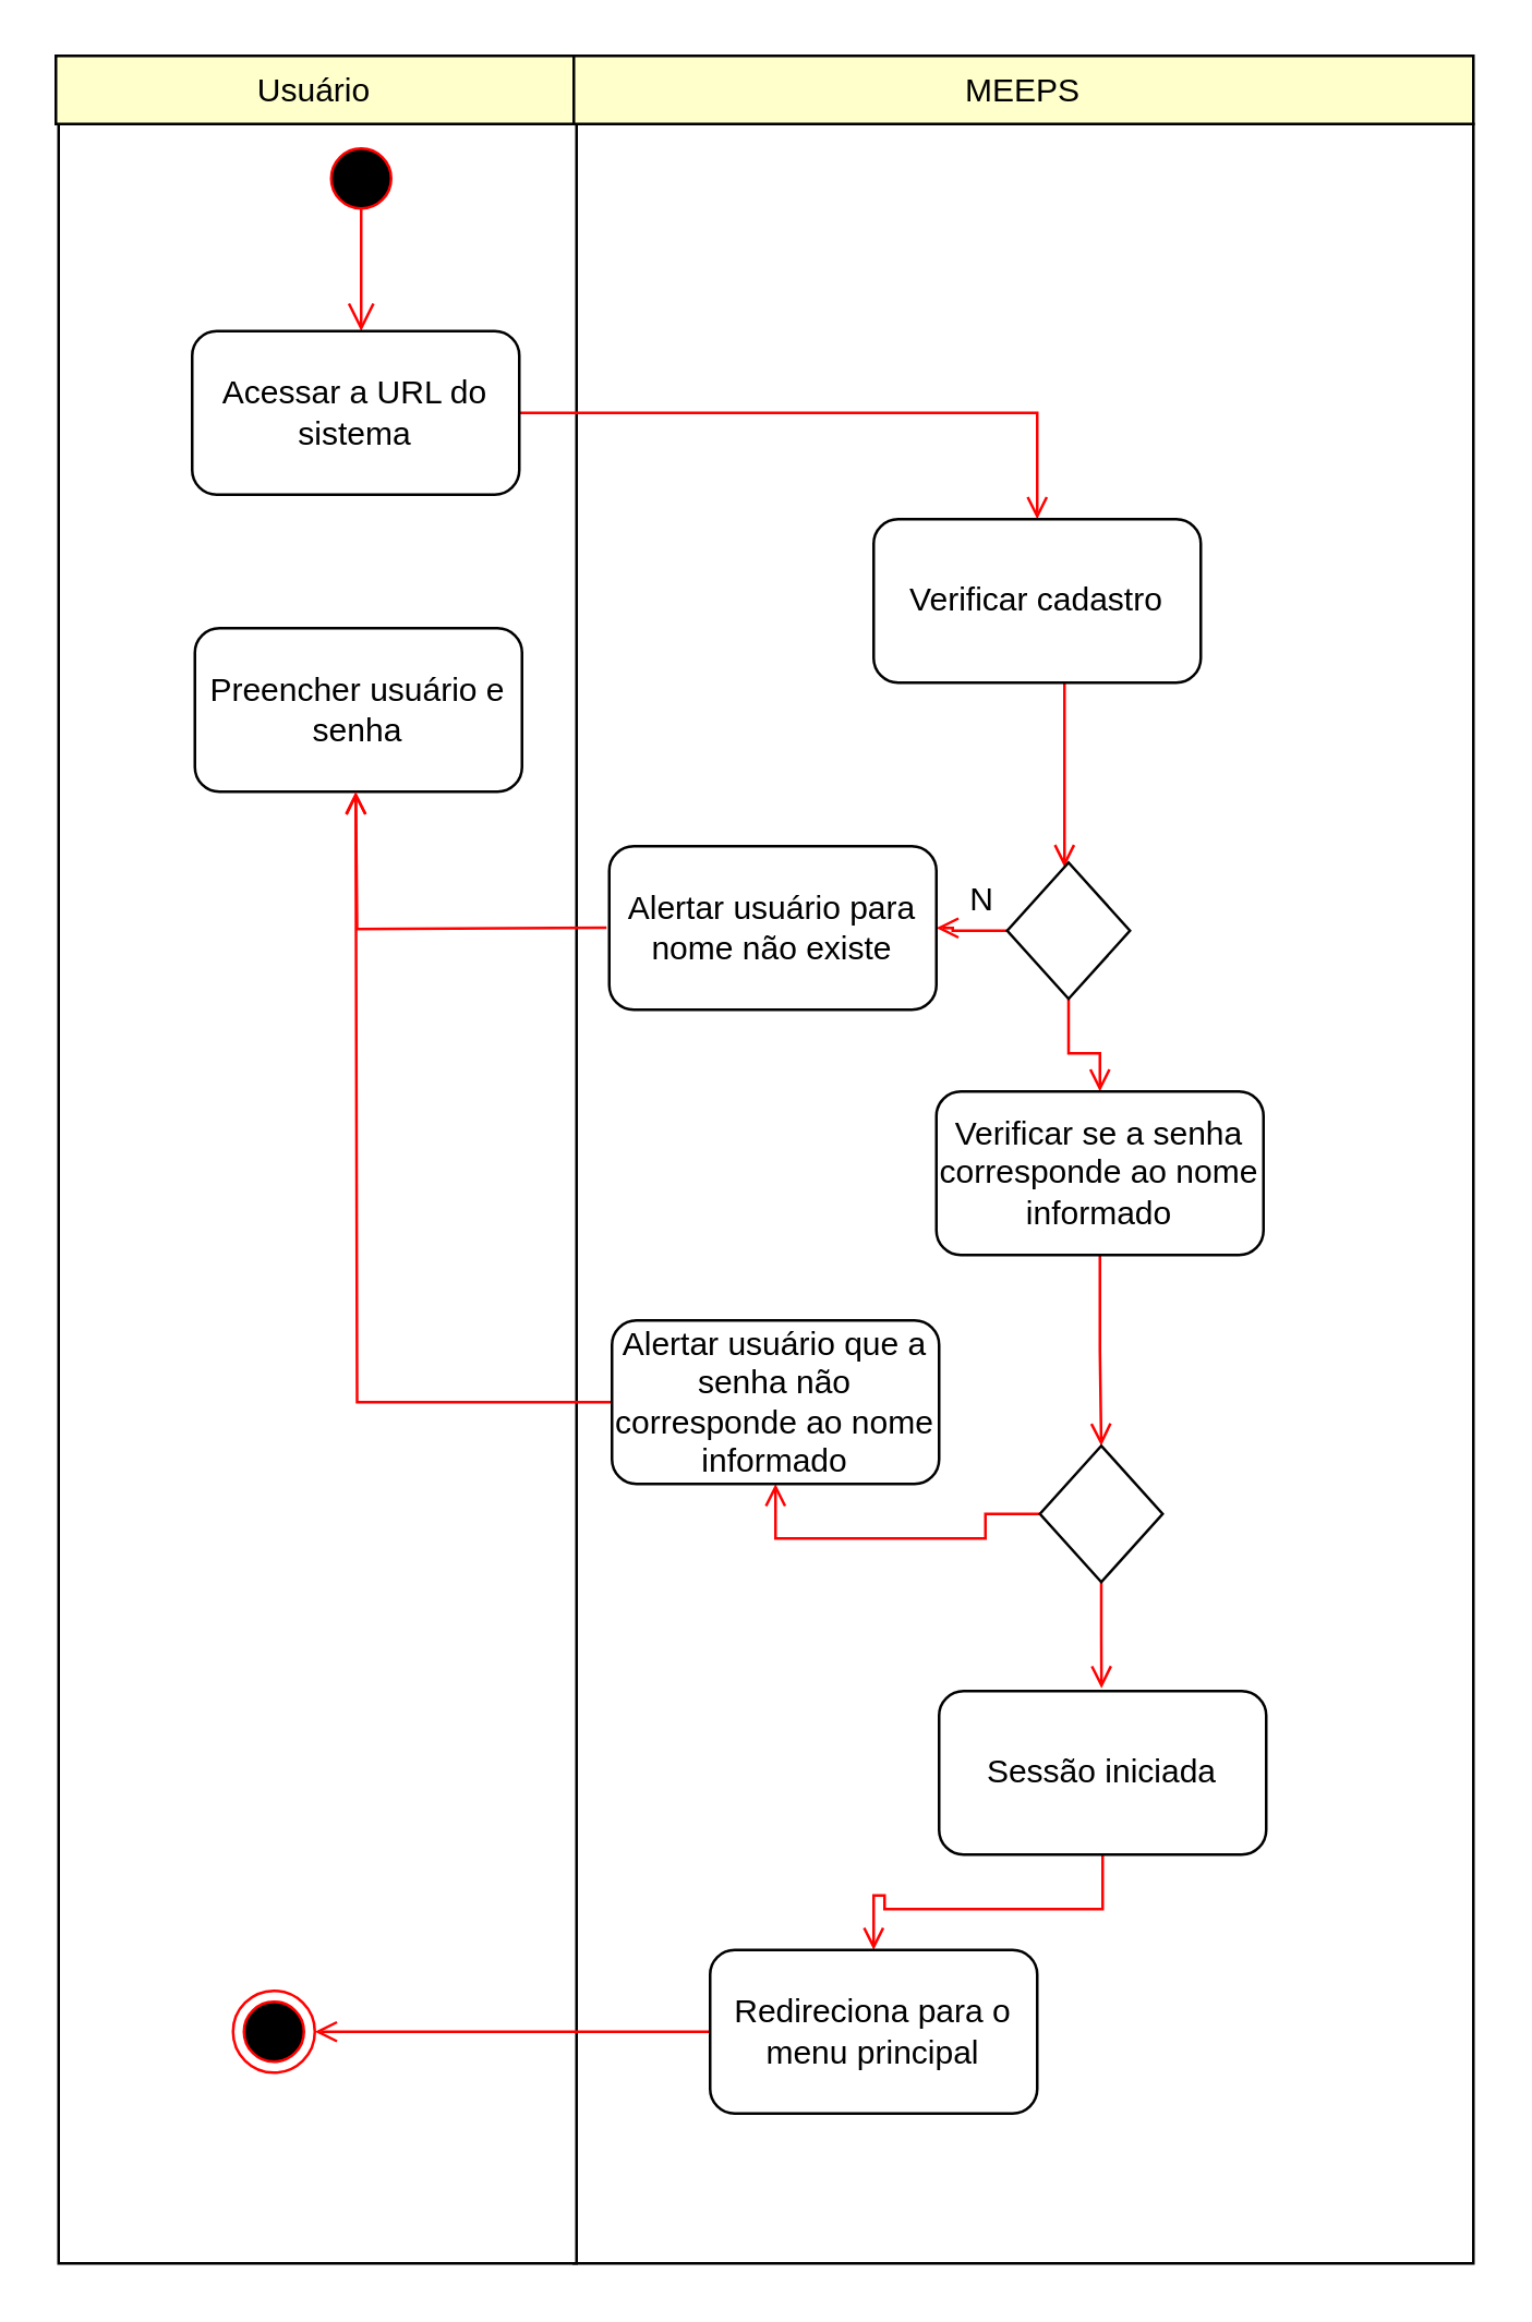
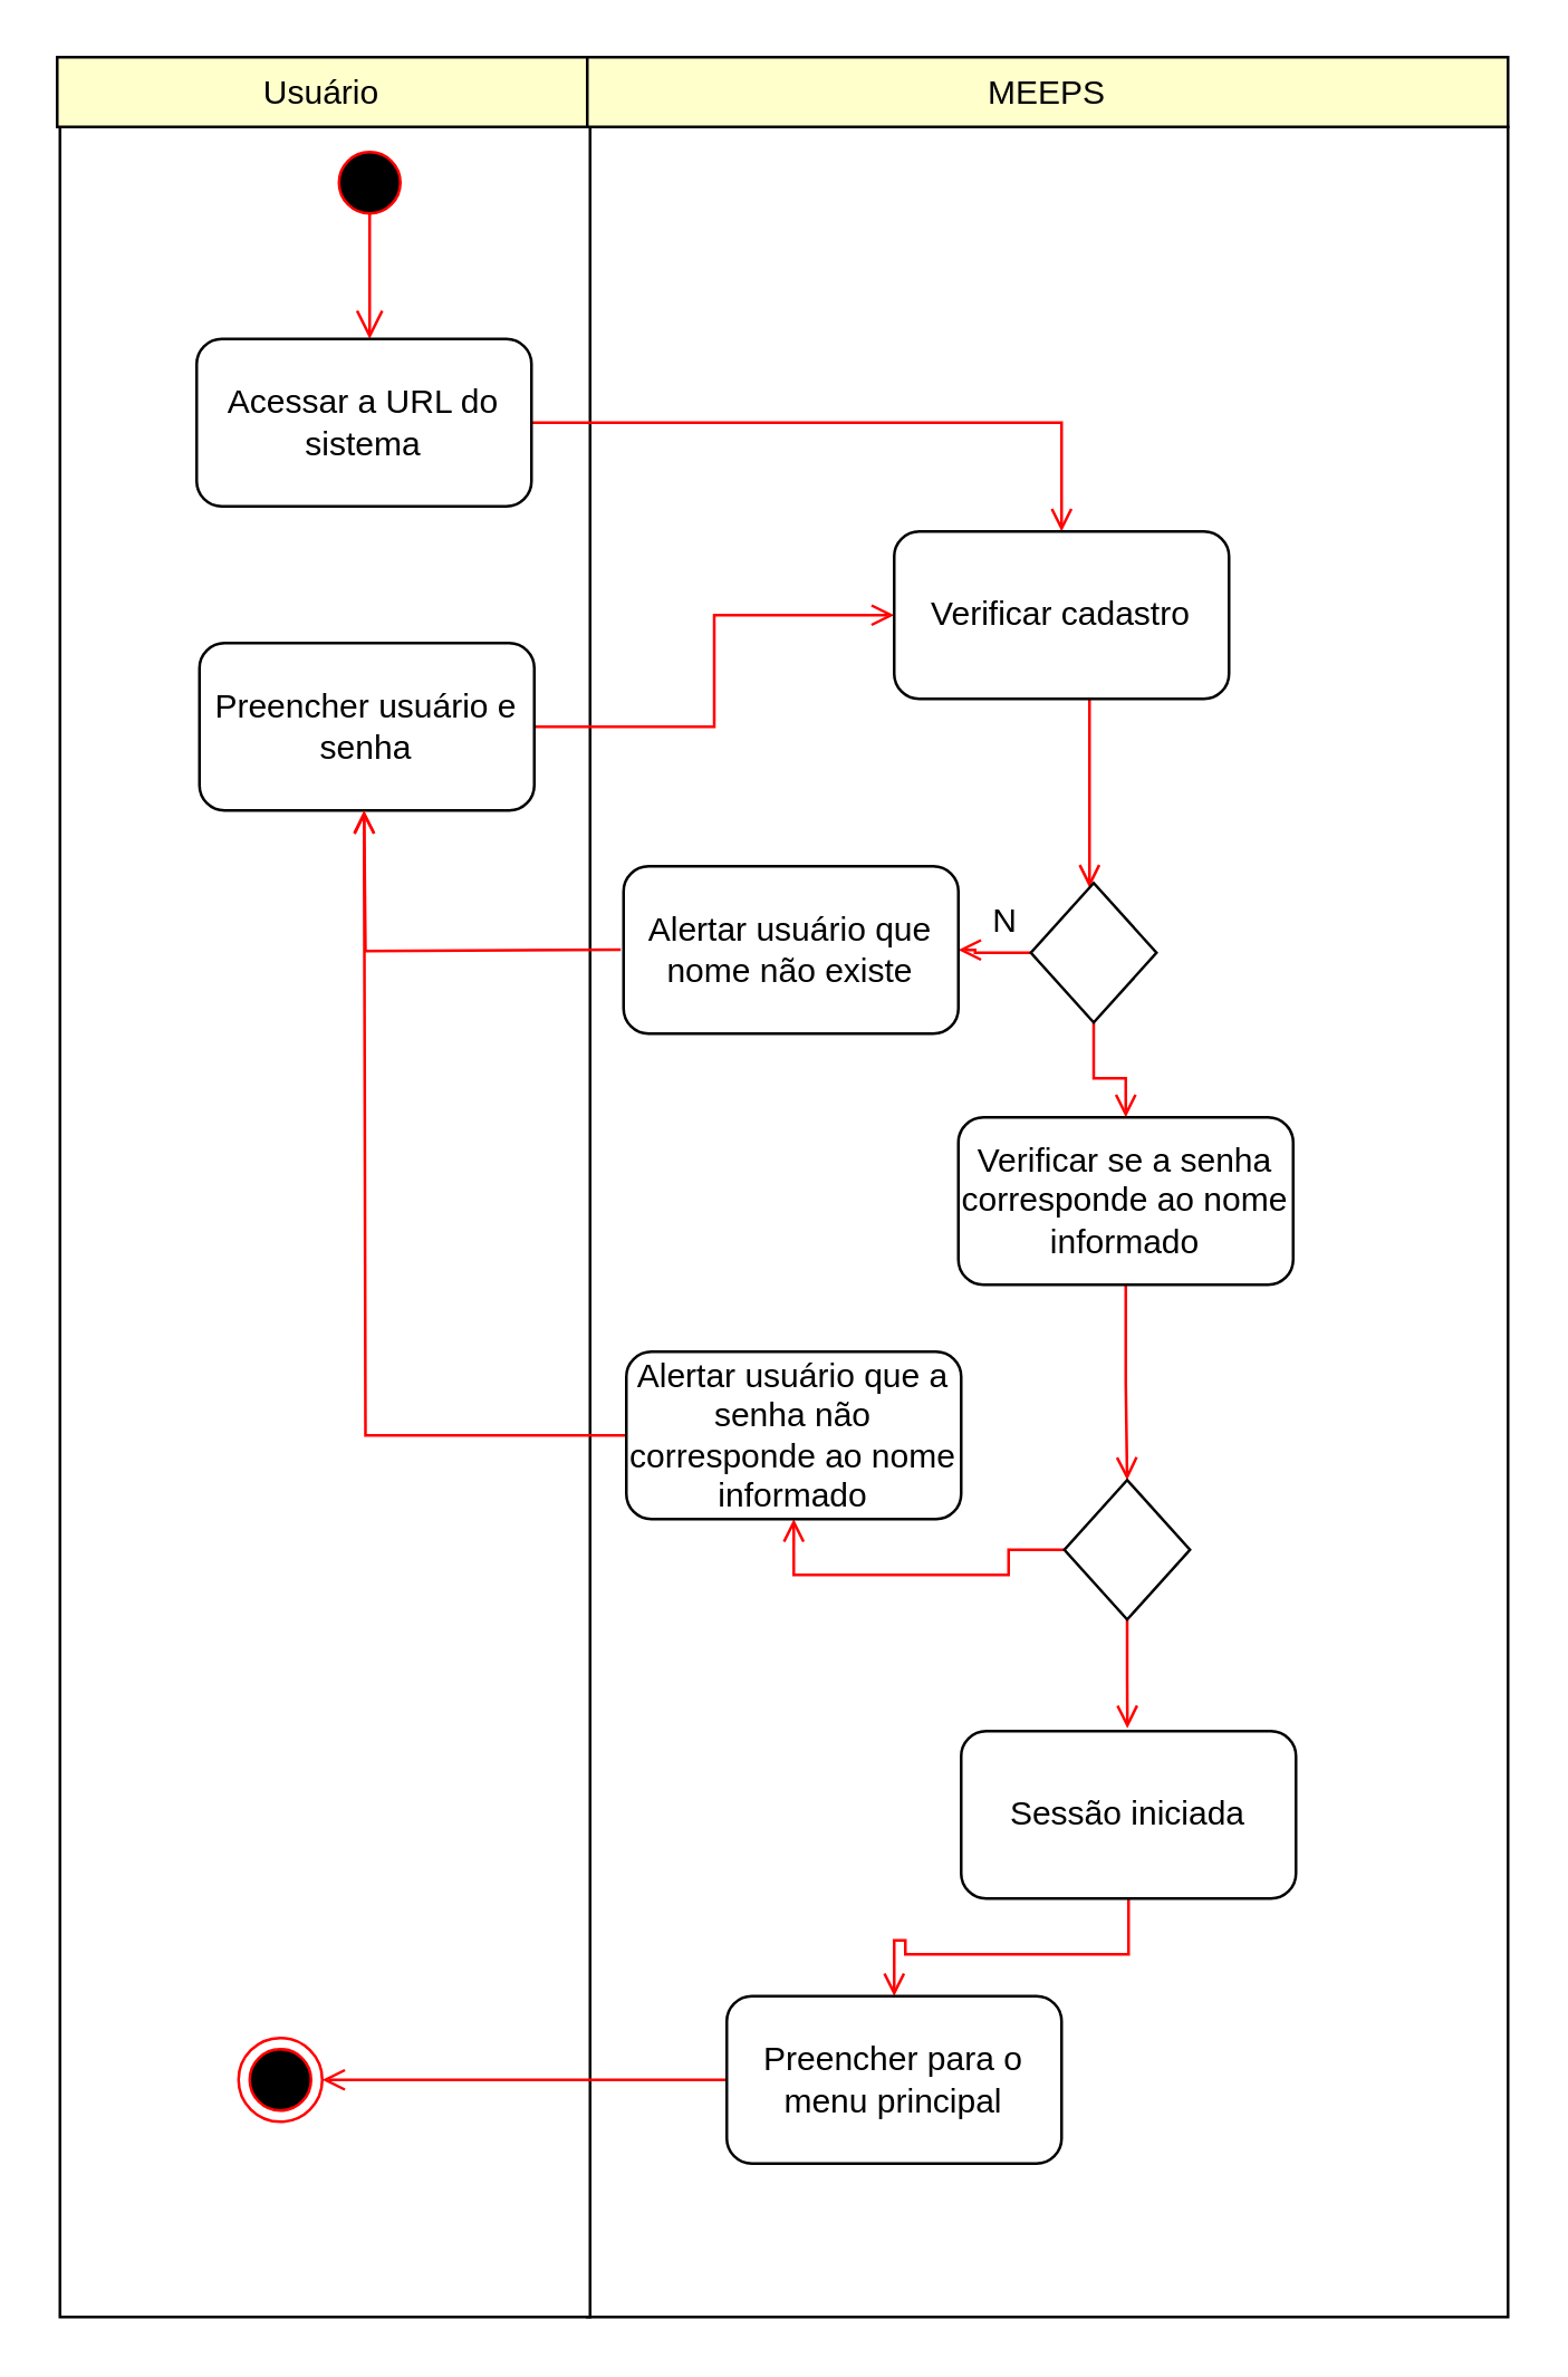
  <mxCell id="0" />
  <mxCell id="1" parent="0" />
  <mxCell id="2" value="" style="rounded=0;whiteSpace=wrap;html=1;" parent="1" vertex="1"><mxGeometry x="210" y="45" width="330" height="785" as="geometry" /></mxCell>
  <mxCell id="3" value="" style="rounded=0;whiteSpace=wrap;html=1;" parent="1" vertex="1"><mxGeometry x="21" y="45" width="190" height="785" as="geometry" /></mxCell>
  <mxCell id="4" value="" style="ellipse;html=1;shape=endState;fillColor=#000000;strokeColor=#ff0000;" parent="1" vertex="1"><mxGeometry x="85" y="730" width="30" height="30" as="geometry" /></mxCell>
  <mxCell id="5" value="Usuário" style="rounded=0;whiteSpace=wrap;html=1;strokeColor=#000000;fillColor=#FFFFCC;" parent="1" vertex="1"><mxGeometry x="20" y="20" width="190" height="25" as="geometry" /></mxCell>
  <mxCell id="6" value="MEEPS" style="rounded=0;whiteSpace=wrap;html=1;strokeColor=#000000;fillColor=#FFFFCC;" parent="1" vertex="1"><mxGeometry x="210" y="20" width="330" height="25" as="geometry" /></mxCell>
  <mxCell id="7" value="" style="ellipse;html=1;shape=startState;fillColor=#000000;strokeColor=#ff0000;" parent="1" vertex="1"><mxGeometry x="117" y="50" width="30" height="30" as="geometry" /></mxCell>
  <mxCell id="8" value="" style="edgeStyle=orthogonalEdgeStyle;html=1;verticalAlign=bottom;endArrow=open;endSize=8;strokeColor=#ff0000;" parent="1" edge="1"><mxGeometry relative="1" as="geometry"><mxPoint x="132" y="121" as="targetPoint" /><mxPoint x="132" y="76" as="sourcePoint" /></mxGeometry></mxCell>
  <mxCell id="9" value="" style="edgeStyle=orthogonalEdgeStyle;rounded=0;orthogonalLoop=1;jettySize=auto;html=1;strokeColor=#FF0000;endArrow=open;endFill=0;" edge="1" parent="1" source="10" target="14"><mxGeometry relative="1" as="geometry" /></mxCell>
  <mxCell id="10" value="Acessar a URL do sistema" style="rounded=1;whiteSpace=wrap;html=1;" parent="1" vertex="1"><mxGeometry x="70" y="121" width="120" height="60" as="geometry" /></mxCell>
+ <mxCell id="11" style="edgeStyle=orthogonalEdgeStyle;rounded=0;orthogonalLoop=1;jettySize=auto;html=1;strokeColor=#FF0000;endArrow=open;endFill=0;" edge="1" parent="1" source="12" target="14"><mxGeometry relative="1" as="geometry" /></mxCell>
  <mxCell id="12" value="Preencher usuário e senha" style="rounded=1;whiteSpace=wrap;html=1;" vertex="1" parent="1"><mxGeometry x="71" y="230" width="120" height="60" as="geometry" /></mxCell>
  <mxCell id="13" value="" style="edgeStyle=orthogonalEdgeStyle;rounded=0;orthogonalLoop=1;jettySize=auto;html=1;strokeColor=#FF0000;endArrow=open;endFill=0;" edge="1" parent="1" source="14" target="17"><mxGeometry relative="1" as="geometry"><Array as="points"><mxPoint x="390" y="310" /><mxPoint x="390" y="310" /></Array></mxGeometry></mxCell>
  <mxCell id="14" value="Verificar cadastro" style="rounded=1;whiteSpace=wrap;html=1;" vertex="1" parent="1"><mxGeometry x="320" y="190" width="120" height="60" as="geometry" /></mxCell>
  <mxCell id="15" value="" style="edgeStyle=orthogonalEdgeStyle;rounded=0;orthogonalLoop=1;jettySize=auto;html=1;strokeColor=#FF0000;endArrow=open;endFill=0;" edge="1" parent="1" source="17" target="19"><mxGeometry relative="1" as="geometry" /></mxCell>
  <mxCell id="16" value="" style="edgeStyle=orthogonalEdgeStyle;rounded=0;orthogonalLoop=1;jettySize=auto;html=1;strokeColor=#FF0000;endArrow=open;endFill=0;" edge="1" parent="1" source="17" target="22"><mxGeometry relative="1" as="geometry" /></mxCell>
  <mxCell id="17" value="" style="rhombus;whiteSpace=wrap;html=1;" vertex="1" parent="1"><mxGeometry x="369" y="316" width="45" height="50" as="geometry" /></mxCell>
  <mxCell id="18" style="edgeStyle=orthogonalEdgeStyle;rounded=0;orthogonalLoop=1;jettySize=auto;html=1;entryX=0.5;entryY=1;entryDx=0;entryDy=0;strokeColor=#FF0000;endArrow=open;endFill=0;" edge="1" parent="1"><mxGeometry relative="1" as="geometry"><mxPoint x="222" y="339.862" as="sourcePoint" /><mxPoint x="130" y="290.207" as="targetPoint" /></mxGeometry></mxCell>
- <mxCell id="19" value="Alertar usuário para nome não existe" style="rounded=1;whiteSpace=wrap;html=1;" vertex="1" parent="1"><mxGeometry x="223" y="310" width="120" height="60" as="geometry" /></mxCell>
+ <mxCell id="19" value="Alertar usuário que nome não existe" style="rounded=1;whiteSpace=wrap;html=1;" vertex="1" parent="1"><mxGeometry x="223" y="310" width="120" height="60" as="geometry" /></mxCell>
  <mxCell id="20" value="N" style="text;html=1;strokeColor=none;fillColor=none;align=center;verticalAlign=middle;whiteSpace=wrap;rounded=0;" vertex="1" parent="1"><mxGeometry x="340" y="320" width="40" height="20" as="geometry" /></mxCell>
  <mxCell id="21" value="" style="edgeStyle=orthogonalEdgeStyle;rounded=0;orthogonalLoop=1;jettySize=auto;html=1;strokeColor=#FF0000;endArrow=open;endFill=0;" edge="1" parent="1" source="22" target="25"><mxGeometry relative="1" as="geometry" /></mxCell>
  <mxCell id="22" value="Verificar se a senha corresponde ao nome informado" style="rounded=1;whiteSpace=wrap;html=1;" vertex="1" parent="1"><mxGeometry x="343" y="400" width="120" height="60" as="geometry" /></mxCell>
  <mxCell id="23" value="" style="edgeStyle=orthogonalEdgeStyle;rounded=0;orthogonalLoop=1;jettySize=auto;html=1;strokeColor=#FF0000;endArrow=open;endFill=0;" edge="1" parent="1" source="25"><mxGeometry relative="1" as="geometry"><mxPoint x="403.588" y="619" as="targetPoint" /></mxGeometry></mxCell>
  <mxCell id="24" style="edgeStyle=orthogonalEdgeStyle;rounded=0;orthogonalLoop=1;jettySize=auto;html=1;entryX=0.5;entryY=1;entryDx=0;entryDy=0;strokeColor=#FF0000;endArrow=open;endFill=0;" edge="1" parent="1" source="25" target="29"><mxGeometry relative="1" as="geometry" /></mxCell>
  <mxCell id="25" value="" style="rhombus;whiteSpace=wrap;html=1;" vertex="1" parent="1"><mxGeometry x="381" y="530" width="45" height="50" as="geometry" /></mxCell>
  <mxCell id="26" style="edgeStyle=orthogonalEdgeStyle;rounded=0;orthogonalLoop=1;jettySize=auto;html=1;strokeColor=#FF0000;endArrow=open;endFill=0;" edge="1" parent="1" source="27" target="31"><mxGeometry relative="1" as="geometry" /></mxCell>
  <mxCell id="27" value="Sessão iniciada" style="rounded=1;whiteSpace=wrap;html=1;" vertex="1" parent="1"><mxGeometry x="344" y="620" width="120" height="60" as="geometry" /></mxCell>
  <mxCell id="28" style="edgeStyle=orthogonalEdgeStyle;rounded=0;orthogonalLoop=1;jettySize=auto;html=1;strokeColor=#FF0000;endArrow=open;endFill=0;" edge="1" parent="1" source="29"><mxGeometry relative="1" as="geometry"><mxPoint x="130" y="290" as="targetPoint" /></mxGeometry></mxCell>
  <mxCell id="29" value="Alertar usuário que a senha não corresponde ao nome informado" style="rounded=1;whiteSpace=wrap;html=1;" vertex="1" parent="1"><mxGeometry x="224" y="484" width="120" height="60" as="geometry" /></mxCell>
  <mxCell id="30" style="edgeStyle=orthogonalEdgeStyle;rounded=0;orthogonalLoop=1;jettySize=auto;html=1;entryX=1;entryY=0.5;entryDx=0;entryDy=0;strokeColor=#FF0000;endArrow=open;endFill=0;" edge="1" parent="1" source="31" target="4"><mxGeometry relative="1" as="geometry" /></mxCell>
- <mxCell id="31" value="Redireciona para o menu principal" style="rounded=1;whiteSpace=wrap;html=1;" vertex="1" parent="1"><mxGeometry x="260" y="715" width="120" height="60" as="geometry" /></mxCell>
+ <mxCell id="31" value="Preencher para o menu principal" style="rounded=1;whiteSpace=wrap;html=1;" vertex="1" parent="1"><mxGeometry x="260" y="715" width="120" height="60" as="geometry" /></mxCell>
